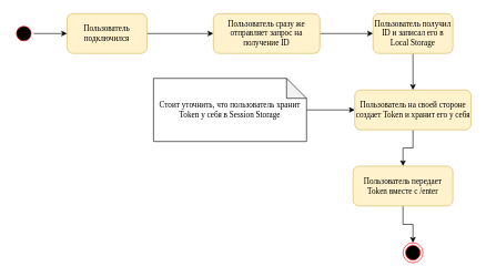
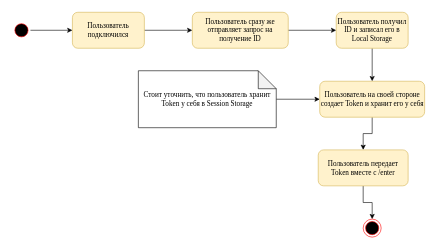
  <mxCell id="0" />
  <mxCell id="1" parent="0" />
  <mxCell id="2" style="edgeStyle=orthogonalEdgeStyle;rounded=0;orthogonalLoop=1;jettySize=auto;html=1;fontFamily=JetBrains Mono;fontSource=https%3A%2F%2Ffonts.googleapis.com%2Fcss%3Ffamily%3DJetBrains%2BMono;" edge="1" parent="1" source="3" target="5"><mxGeometry relative="1" as="geometry" /></mxCell>
- <mxCell id="3" value="Пользователь подключился" style="rounded=1;whiteSpace=wrap;html=1;fillColor=#fff2cc;strokeColor=#d6b656;fontFamily=JetBrains Mono;fontSource=https%3A%2F%2Ffonts.googleapis.com%2Fcss%3Ffamily%3DJetBrains%2BMono;" vertex="1" parent="1"><mxGeometry x="100" y="20" width="120" height="60" as="geometry" /></mxCell>
+ <mxCell id="3" value="Пользователь подключился" style="rounded=1;whiteSpace=wrap;html=1;fillColor=#fff2cc;strokeColor=#d6b656;fontFamily=JetBrains Mono;fontSource=https%3A%2F%2Ffonts.googleapis.com%2Fcss%3Ffamily%3DJetBrains%2BMono;" vertex="1" parent="1"><mxGeometry x="120" y="20" width="120" height="60" as="geometry" /></mxCell>
  <mxCell id="4" style="edgeStyle=orthogonalEdgeStyle;rounded=0;orthogonalLoop=1;jettySize=auto;html=1;" edge="1" parent="1" source="5" target="7"><mxGeometry relative="1" as="geometry" /></mxCell>
  <mxCell id="5" value="Пользователь сразу же отправляет запрос на получение ID" style="rounded=1;whiteSpace=wrap;html=1;fillColor=#fff2cc;strokeColor=#d6b656;fontFamily=JetBrains Mono;fontSource=https%3A%2F%2Ffonts.googleapis.com%2Fcss%3Ffamily%3DJetBrains%2BMono;" vertex="1" parent="1"><mxGeometry x="320" y="20" width="160" height="60" as="geometry" /></mxCell>
  <mxCell id="6" style="edgeStyle=orthogonalEdgeStyle;rounded=0;orthogonalLoop=1;jettySize=auto;html=1;" edge="1" parent="1" source="7" target="9"><mxGeometry relative="1" as="geometry" /></mxCell>
  <mxCell id="7" value="Пользователь получил ID и записал его в Local Storage" style="rounded=1;whiteSpace=wrap;html=1;fillColor=#fff2cc;strokeColor=#d6b656;fontFamily=JetBrains Mono;fontSource=https%3A%2F%2Ffonts.googleapis.com%2Fcss%3Ffamily%3DJetBrains%2BMono;" vertex="1" parent="1"><mxGeometry x="560" y="20" width="120" height="60" as="geometry" /></mxCell>
  <mxCell id="8" style="edgeStyle=orthogonalEdgeStyle;rounded=0;orthogonalLoop=1;jettySize=auto;html=1;entryX=0.5;entryY=0;entryDx=0;entryDy=0;fontFamily=JetBrains Mono;fontSource=https%3A%2F%2Ffonts.googleapis.com%2Fcss%3Ffamily%3DJetBrains%2BMono;" edge="1" parent="1" source="9" target="13"><mxGeometry relative="1" as="geometry" /></mxCell>
  <mxCell id="9" value="Пользователь на своей стороне создает Token и хранит его у себя" style="rounded=1;whiteSpace=wrap;html=1;fillColor=#fff2cc;strokeColor=#d6b656;fontFamily=JetBrains Mono;fontSource=https%3A%2F%2Ffonts.googleapis.com%2Fcss%3Ffamily%3DJetBrains%2BMono;" vertex="1" parent="1"><mxGeometry x="532.5" y="135" width="175" height="60" as="geometry" /></mxCell>
  <mxCell id="10" style="edgeStyle=orthogonalEdgeStyle;rounded=0;orthogonalLoop=1;jettySize=auto;html=1;" edge="1" parent="1" source="11" target="3"><mxGeometry relative="1" as="geometry" /></mxCell>
  <mxCell id="11" value="" style="ellipse;html=1;shape=startState;fillColor=#000000;strokeColor=#ff0000;" vertex="1" parent="1"><mxGeometry x="20" y="35" width="30" height="30" as="geometry" /></mxCell>
  <mxCell id="12" style="edgeStyle=orthogonalEdgeStyle;rounded=0;orthogonalLoop=1;jettySize=auto;html=1;fontFamily=JetBrains Mono;fontSource=https%3A%2F%2Ffonts.googleapis.com%2Fcss%3Ffamily%3DJetBrains%2BMono;" edge="1" parent="1" source="13" target="16"><mxGeometry relative="1" as="geometry" /></mxCell>
  <mxCell id="13" value="Пользователь передает Token вместе с /enter" style="rounded=1;whiteSpace=wrap;html=1;fillColor=#fff2cc;strokeColor=#d6b656;fontFamily=JetBrains Mono;fontSource=https%3A%2F%2Ffonts.googleapis.com%2Fcss%3Ffamily%3DJetBrains%2BMono;" vertex="1" parent="1"><mxGeometry x="530" y="249.5" width="150" height="60" as="geometry" /></mxCell>
  <mxCell id="14" style="edgeStyle=orthogonalEdgeStyle;rounded=0;orthogonalLoop=1;jettySize=auto;html=1;" edge="1" parent="1" source="15" target="9"><mxGeometry relative="1" as="geometry" /></mxCell>
  <mxCell id="15" value="Стоит уточнить, что пользователь хранит Token у себя в Session Storage" style="shape=note;whiteSpace=wrap;html=1;backgroundOutline=1;darkOpacity=0.05;fontFamily=JetBrains Mono;fontSource=https%3A%2F%2Ffonts.googleapis.com%2Fcss%3Ffamily%3DJetBrains%2BMono;" vertex="1" parent="1"><mxGeometry x="230" y="117.5" width="230" height="95" as="geometry" /></mxCell>
  <mxCell id="16" value="" style="ellipse;html=1;shape=endState;fillColor=#000000;strokeColor=#ff0000;fontFamily=JetBrains Mono;fontSource=https%3A%2F%2Ffonts.googleapis.com%2Fcss%3Ffamily%3DJetBrains%2BMono;" vertex="1" parent="1"><mxGeometry x="605" y="365" width="30" height="30" as="geometry" /></mxCell>
